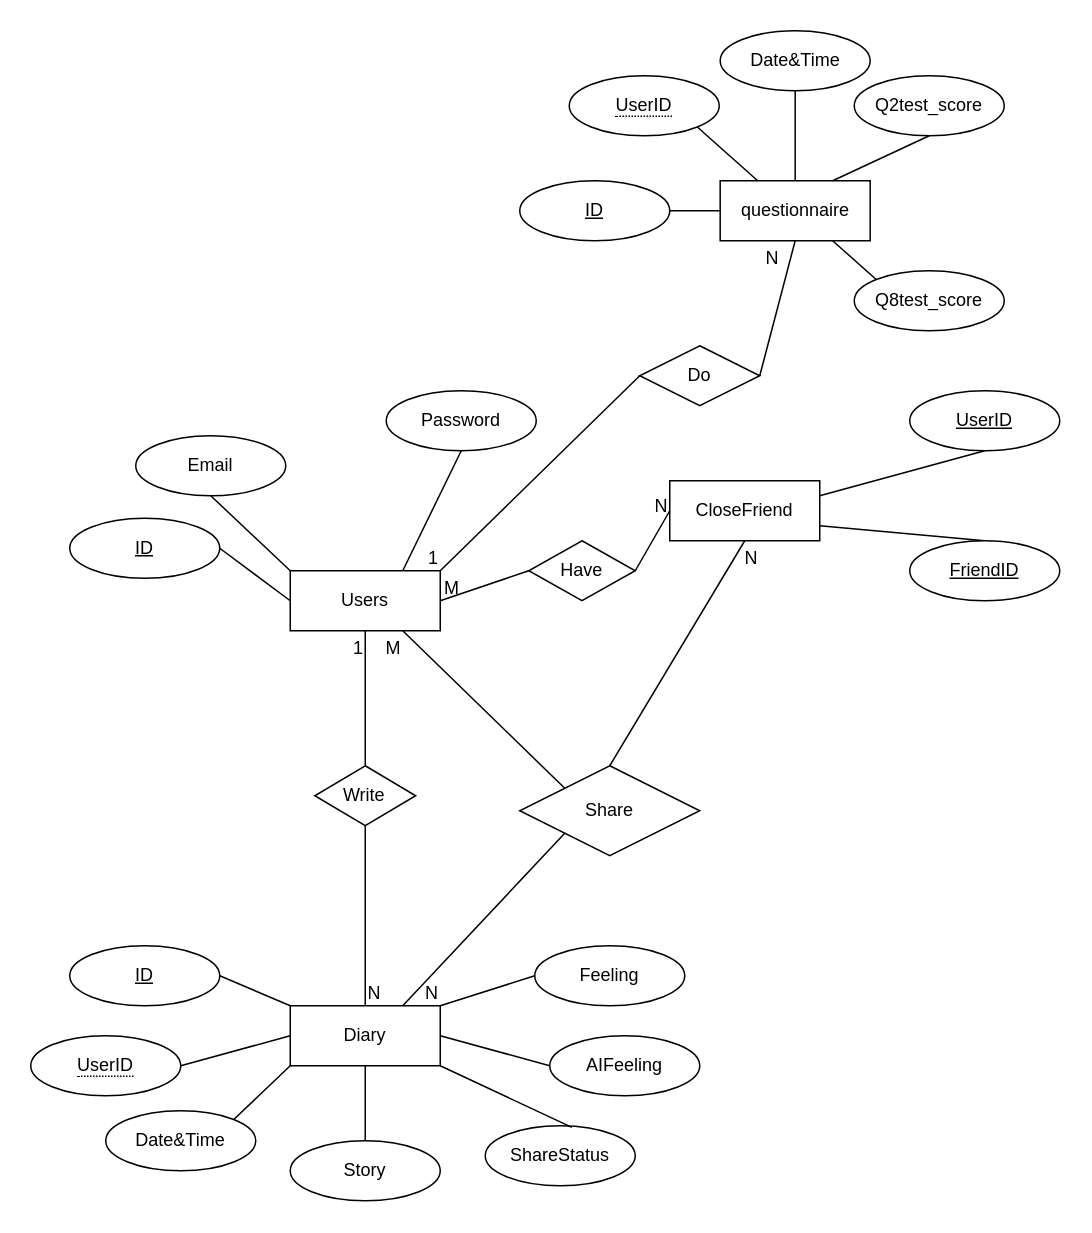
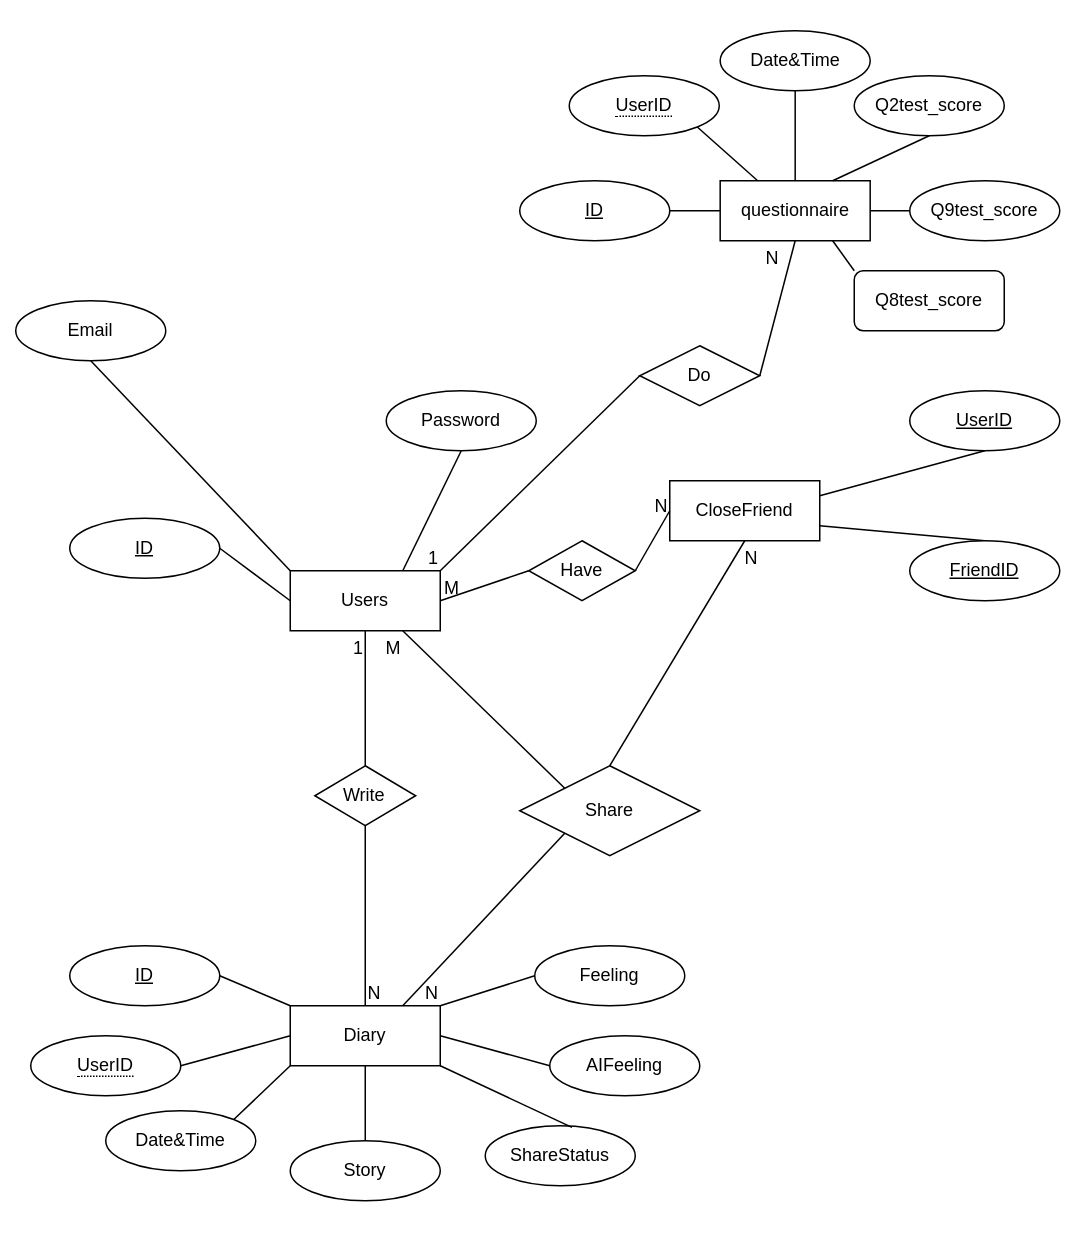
  <mxCell id="0" />
  <mxCell id="1" parent="0" />
  <mxCell id="2" value="ID" style="ellipse;whiteSpace=wrap;html=1;align=center;fontStyle=4;" parent="1" vertex="1"><mxGeometry x="46" y="345" width="100" height="40" as="geometry" /></mxCell>
  <mxCell id="3" value="Users" style="whiteSpace=wrap;html=1;align=center;" parent="1" vertex="1"><mxGeometry x="193" y="380" width="100" height="40" as="geometry" /></mxCell>
  <mxCell id="4" value="Password" style="ellipse;whiteSpace=wrap;html=1;align=center;" parent="1" vertex="1"><mxGeometry x="257" y="260" width="100" height="40" as="geometry" /></mxCell>
- <mxCell id="5" value="Email" style="ellipse;whiteSpace=wrap;html=1;align=center;" parent="1" vertex="1"><mxGeometry x="90" y="290" width="100" height="40" as="geometry" /></mxCell>
+ <mxCell id="5" value="Email" style="ellipse;whiteSpace=wrap;html=1;align=center;" parent="1" vertex="1"><mxGeometry x="10" y="200" width="100" height="40" as="geometry" /></mxCell>
  <mxCell id="6" value="Diary" style="whiteSpace=wrap;html=1;align=center;" parent="1" vertex="1"><mxGeometry x="193" y="670" width="100" height="40" as="geometry" /></mxCell>
  <mxCell id="7" value="Feeling" style="ellipse;whiteSpace=wrap;html=1;align=center;" parent="1" vertex="1"><mxGeometry x="356" y="630" width="100" height="40" as="geometry" /></mxCell>
  <mxCell id="8" value="ID" style="ellipse;whiteSpace=wrap;html=1;align=center;fontStyle=4;" parent="1" vertex="1"><mxGeometry x="46" y="630" width="100" height="40" as="geometry" /></mxCell>
  <mxCell id="9" value="Story" style="ellipse;whiteSpace=wrap;html=1;align=center;" parent="1" vertex="1"><mxGeometry x="193" y="760" width="100" height="40" as="geometry" /></mxCell>
  <mxCell id="10" value="ShareStatus" style="ellipse;whiteSpace=wrap;html=1;align=center;" parent="1" vertex="1"><mxGeometry x="323" y="750" width="100" height="40" as="geometry" /></mxCell>
  <mxCell id="11" value="CloseFriend" style="whiteSpace=wrap;html=1;align=center;" parent="1" vertex="1"><mxGeometry x="446" y="320" width="100" height="40" as="geometry" /></mxCell>
  <mxCell id="12" value="Write" style="shape=rhombus;perimeter=rhombusPerimeter;whiteSpace=wrap;html=1;align=center;" parent="1" vertex="1"><mxGeometry x="209.37" y="510" width="67.25" height="40" as="geometry" /></mxCell>
  <mxCell id="13" value="Have" style="shape=rhombus;perimeter=rhombusPerimeter;whiteSpace=wrap;html=1;align=center;" parent="1" vertex="1"><mxGeometry x="352" y="360" width="71" height="40" as="geometry" /></mxCell>
  <mxCell id="14" value="" style="endArrow=none;html=1;rounded=0;exitX=0.5;exitY=0;exitDx=0;exitDy=0;" parent="1" source="12" edge="1"><mxGeometry relative="1" as="geometry"><mxPoint x="242.63" y="530" as="sourcePoint" /><mxPoint x="243" y="420" as="targetPoint" /></mxGeometry></mxCell>
  <mxCell id="15" value="1" style="resizable=0;html=1;whiteSpace=wrap;align=right;verticalAlign=bottom;" parent="14" connectable="0" vertex="1"><mxGeometry x="1" relative="1" as="geometry"><mxPoint y="20" as="offset" /></mxGeometry></mxCell>
  <mxCell id="16" value="N" style="resizable=0;html=1;whiteSpace=wrap;align=left;verticalAlign=bottom;" parent="1" connectable="0" vertex="1"><mxGeometry x="243" y="670" as="geometry" /></mxCell>
  <mxCell id="17" value="" style="endArrow=none;html=1;rounded=0;exitX=0.5;exitY=1;exitDx=0;exitDy=0;entryX=1;entryY=0.25;entryDx=0;entryDy=0;" parent="1" source="37" target="11" edge="1"><mxGeometry relative="1" as="geometry"><mxPoint x="26" y="425" as="sourcePoint" /><mxPoint x="-134" y="375" as="targetPoint" /></mxGeometry></mxCell>
  <mxCell id="18" value="" style="endArrow=none;html=1;rounded=0;exitX=0.5;exitY=0;exitDx=0;exitDy=0;entryX=1;entryY=0.75;entryDx=0;entryDy=0;" parent="1" source="36" target="11" edge="1"><mxGeometry relative="1" as="geometry"><mxPoint x="-94" y="425" as="sourcePoint" /><mxPoint x="-34" y="385" as="targetPoint" /></mxGeometry></mxCell>
  <mxCell id="19" value="" style="endArrow=none;html=1;rounded=0;exitX=1;exitY=0.5;exitDx=0;exitDy=0;entryX=0;entryY=0;entryDx=0;entryDy=0;" parent="1" source="8" target="6" edge="1"><mxGeometry relative="1" as="geometry"><mxPoint x="76" y="550" as="sourcePoint" /><mxPoint x="6" y="500" as="targetPoint" /></mxGeometry></mxCell>
  <mxCell id="20" value="" style="endArrow=none;html=1;rounded=0;exitX=1;exitY=0;exitDx=0;exitDy=0;entryX=0;entryY=0.5;entryDx=0;entryDy=0;exitPerimeter=0;" parent="1" source="6" target="7" edge="1"><mxGeometry relative="1" as="geometry"><mxPoint x="143" y="700" as="sourcePoint" /><mxPoint x="203" y="700" as="targetPoint" /></mxGeometry></mxCell>
  <mxCell id="21" value="" style="endArrow=none;html=1;rounded=0;exitX=1;exitY=1;exitDx=0;exitDy=0;entryX=0.578;entryY=0.028;entryDx=0;entryDy=0;entryPerimeter=0;" parent="1" source="6" target="10" edge="1"><mxGeometry relative="1" as="geometry"><mxPoint x="303" y="700" as="sourcePoint" /><mxPoint x="367" y="700" as="targetPoint" /></mxGeometry></mxCell>
  <mxCell id="22" value="" style="endArrow=none;html=1;rounded=0;exitX=0;exitY=1;exitDx=0;exitDy=0;entryX=1;entryY=0;entryDx=0;entryDy=0;" parent="1" source="6" target="34" edge="1"><mxGeometry relative="1" as="geometry"><mxPoint x="303" y="720" as="sourcePoint" /><mxPoint x="120" y="750" as="targetPoint" /></mxGeometry></mxCell>
  <mxCell id="23" value="" style="endArrow=none;html=1;rounded=0;exitX=0.5;exitY=1;exitDx=0;exitDy=0;entryX=0.5;entryY=0;entryDx=0;entryDy=0;" parent="1" source="6" target="9" edge="1"><mxGeometry relative="1" as="geometry"><mxPoint x="303" y="720" as="sourcePoint" /><mxPoint x="391" y="761" as="targetPoint" /></mxGeometry></mxCell>
  <mxCell id="24" value="" style="endArrow=none;html=1;rounded=0;entryX=0;entryY=0.5;entryDx=0;entryDy=0;exitX=1;exitY=0.5;exitDx=0;exitDy=0;" parent="1" source="2" target="3" edge="1"><mxGeometry relative="1" as="geometry"><mxPoint x="6" y="200" as="sourcePoint" /><mxPoint x="63" y="200" as="targetPoint" /></mxGeometry></mxCell>
  <mxCell id="25" value="" style="endArrow=none;html=1;rounded=0;entryX=0;entryY=0;entryDx=0;entryDy=0;exitX=0.5;exitY=1;exitDx=0;exitDy=0;" parent="1" source="5" target="3" edge="1"><mxGeometry relative="1" as="geometry"><mxPoint x="143" y="410" as="sourcePoint" /><mxPoint x="203" y="410" as="targetPoint" /></mxGeometry></mxCell>
  <mxCell id="26" value="" style="endArrow=none;html=1;rounded=0;entryX=0.75;entryY=0;entryDx=0;entryDy=0;exitX=0.5;exitY=1;exitDx=0;exitDy=0;" parent="1" source="4" target="3" edge="1"><mxGeometry relative="1" as="geometry"><mxPoint x="140" y="380" as="sourcePoint" /><mxPoint x="213" y="400" as="targetPoint" /></mxGeometry></mxCell>
  <mxCell id="27" value="" style="endArrow=none;html=1;rounded=0;exitX=0.5;exitY=0;exitDx=0;exitDy=0;entryX=0.5;entryY=1;entryDx=0;entryDy=0;" parent="1" source="6" target="12" edge="1"><mxGeometry relative="1" as="geometry"><mxPoint x="253" y="520" as="sourcePoint" /><mxPoint x="246" y="570" as="targetPoint" /></mxGeometry></mxCell>
  <mxCell id="28" value="Share" style="shape=rhombus;perimeter=rhombusPerimeter;whiteSpace=wrap;html=1;align=center;" parent="1" vertex="1"><mxGeometry x="346" y="510" width="120" height="60" as="geometry" /></mxCell>
  <mxCell id="29" value="" style="endArrow=none;html=1;rounded=0;exitX=0;exitY=0;exitDx=0;exitDy=0;entryX=0.75;entryY=1;entryDx=0;entryDy=0;" parent="1" source="28" target="3" edge="1"><mxGeometry relative="1" as="geometry"><mxPoint x="253" y="520" as="sourcePoint" /><mxPoint x="253" y="430" as="targetPoint" /></mxGeometry></mxCell>
  <mxCell id="30" value="M" style="resizable=0;html=1;whiteSpace=wrap;align=right;verticalAlign=bottom;" parent="29" connectable="0" vertex="1"><mxGeometry x="1" relative="1" as="geometry"><mxPoint y="20" as="offset" /></mxGeometry></mxCell>
  <mxCell id="31" value="" style="endArrow=none;html=1;rounded=0;exitX=0;exitY=1;exitDx=0;exitDy=0;entryX=0.75;entryY=0;entryDx=0;entryDy=0;" parent="1" source="28" target="6" edge="1"><mxGeometry relative="1" as="geometry"><mxPoint x="386" y="535" as="sourcePoint" /><mxPoint x="278" y="430" as="targetPoint" /></mxGeometry></mxCell>
  <mxCell id="32" value="N" style="resizable=0;html=1;whiteSpace=wrap;align=right;verticalAlign=bottom;" parent="31" connectable="0" vertex="1"><mxGeometry x="1" relative="1" as="geometry"><mxPoint x="25" as="offset" /></mxGeometry></mxCell>
  <mxCell id="33" value="" style="endArrow=none;html=1;rounded=0;exitX=1;exitY=0.5;exitDx=0;exitDy=0;entryX=0;entryY=0.5;entryDx=0;entryDy=0;" parent="1" target="6" edge="1"><mxGeometry relative="1" as="geometry"><mxPoint x="120" y="710" as="sourcePoint" /><mxPoint x="203" y="700" as="targetPoint" /></mxGeometry></mxCell>
  <mxCell id="34" value="Date&amp;amp;Time" style="ellipse;whiteSpace=wrap;html=1;align=center;" parent="1" vertex="1"><mxGeometry x="70" y="740" width="100" height="40" as="geometry" /></mxCell>
  <mxCell id="35" value="" style="endArrow=none;html=1;rounded=0;exitX=1;exitY=0.5;exitDx=0;exitDy=0;entryX=0;entryY=0.5;entryDx=0;entryDy=0;" parent="1" source="6" target="39" edge="1"><mxGeometry relative="1" as="geometry"><mxPoint x="303" y="680" as="sourcePoint" /><mxPoint x="366" y="710" as="targetPoint" /></mxGeometry></mxCell>
  <mxCell id="36" value="FriendID" style="ellipse;whiteSpace=wrap;html=1;align=center;fontStyle=4;" parent="1" vertex="1"><mxGeometry x="606" y="360" width="100" height="40" as="geometry" /></mxCell>
  <mxCell id="37" value="UserID" style="ellipse;whiteSpace=wrap;html=1;align=center;fontStyle=4;" parent="1" vertex="1"><mxGeometry x="606" y="260" width="100" height="40" as="geometry" /></mxCell>
  <mxCell id="38" value="&lt;span style=&quot;border-bottom: 1px dotted&quot;&gt;UserID&lt;/span&gt;" style="ellipse;whiteSpace=wrap;html=1;align=center;" parent="1" vertex="1"><mxGeometry x="20" y="690" width="100" height="40" as="geometry" /></mxCell>
  <mxCell id="39" value="AIFeeling" style="ellipse;whiteSpace=wrap;html=1;align=center;" parent="1" vertex="1"><mxGeometry x="366" y="690" width="100" height="40" as="geometry" /></mxCell>
  <mxCell id="40" value="Do" style="shape=rhombus;perimeter=rhombusPerimeter;whiteSpace=wrap;html=1;align=center;" parent="1" vertex="1"><mxGeometry x="426" y="230" width="80" height="40" as="geometry" /></mxCell>
  <mxCell id="41" value="" style="endArrow=none;html=1;rounded=0;entryX=1;entryY=0;entryDx=0;entryDy=0;exitX=0;exitY=0.5;exitDx=0;exitDy=0;" parent="1" source="40" target="3" edge="1"><mxGeometry relative="1" as="geometry"><mxPoint x="106" y="390" as="sourcePoint" /><mxPoint x="266" y="390" as="targetPoint" /></mxGeometry></mxCell>
  <mxCell id="42" value="1" style="resizable=0;html=1;whiteSpace=wrap;align=right;verticalAlign=bottom;" parent="41" connectable="0" vertex="1"><mxGeometry x="1" relative="1" as="geometry" /></mxCell>
  <mxCell id="43" value="questionnaire" style="whiteSpace=wrap;html=1;align=center;" parent="1" vertex="1"><mxGeometry x="479.62" y="120" width="100" height="40" as="geometry" /></mxCell>
  <mxCell id="44" value="" style="endArrow=none;html=1;rounded=0;exitX=1;exitY=0.5;exitDx=0;exitDy=0;entryX=0.5;entryY=1;entryDx=0;entryDy=0;" parent="1" source="40" target="43" edge="1"><mxGeometry relative="1" as="geometry"><mxPoint x="423" y="345" as="sourcePoint" /><mxPoint x="583" y="345" as="targetPoint" /></mxGeometry></mxCell>
  <mxCell id="45" value="N" style="resizable=0;html=1;whiteSpace=wrap;align=right;verticalAlign=bottom;" parent="44" connectable="0" vertex="1"><mxGeometry x="1" relative="1" as="geometry"><mxPoint x="-10" y="20" as="offset" /></mxGeometry></mxCell>
  <mxCell id="46" value="Date&amp;amp;Time" style="ellipse;whiteSpace=wrap;html=1;align=center;" parent="1" vertex="1"><mxGeometry x="479.62" width="100" height="40" as="geometry" y="20" /></mxCell>
  <mxCell id="47" value="&lt;span data-teams=&quot;true&quot;&gt;Q2test_score&lt;/span&gt;" style="ellipse;whiteSpace=wrap;html=1;align=center;" parent="1" vertex="1"><mxGeometry x="569" y="50" width="100" height="40" as="geometry" /></mxCell>
  <mxCell id="48" value="" style="endArrow=none;html=1;rounded=0;exitX=1;exitY=0.5;exitDx=0;exitDy=0;entryX=0;entryY=0.5;entryDx=0;entryDy=0;" parent="1" source="57" target="43" edge="1"><mxGeometry relative="1" as="geometry"><mxPoint x="446" y="140" as="sourcePoint" /><mxPoint x="369" y="210" as="targetPoint" /></mxGeometry></mxCell>
  <mxCell id="49" value="" style="endArrow=none;html=1;rounded=0;exitX=1;exitY=1;exitDx=0;exitDy=0;entryX=0.25;entryY=0;entryDx=0;entryDy=0;" parent="1" source="56" target="43" edge="1"><mxGeometry relative="1" as="geometry"><mxPoint x="456" y="150" as="sourcePoint" /><mxPoint x="490" y="150" as="targetPoint" /></mxGeometry></mxCell>
  <mxCell id="50" value="" style="endArrow=none;html=1;rounded=0;exitX=0.5;exitY=1;exitDx=0;exitDy=0;entryX=0.75;entryY=0;entryDx=0;entryDy=0;" parent="1" source="47" target="43" edge="1"><mxGeometry relative="1" as="geometry"><mxPoint x="459" y="100" as="sourcePoint" /><mxPoint x="515" y="130" as="targetPoint" /></mxGeometry></mxCell>
- <mxCell id="52" value="&lt;span data-teams=&quot;true&quot;&gt;Q8test_score&lt;/span&gt;" style="ellipse;whiteSpace=wrap;html=1;align=center;" parent="1" vertex="1"><mxGeometry x="569" y="180" width="100" height="40" as="geometry" /></mxCell>
+ <mxCell id="51" value="&lt;span data-teams=&quot;true&quot;&gt;Q9test_score&lt;/span&gt;" style="ellipse;whiteSpace=wrap;html=1;align=center;" parent="1" vertex="1"><mxGeometry x="606" y="120" width="100" height="40" as="geometry" /></mxCell>
+ <mxCell id="52" value="&lt;span data-teams=&quot;true&quot;&gt;Q8test_score&lt;/span&gt;" style="whiteSpace=wrap;html=1;align=center;rounded=1;" parent="1" vertex="1"><mxGeometry x="569" y="180" width="100" height="40" as="geometry" /></mxCell>
+ <mxCell id="53" value="" style="endArrow=none;html=1;rounded=0;exitX=0;exitY=0.5;exitDx=0;exitDy=0;entryX=1;entryY=0.5;entryDx=0;entryDy=0;" parent="1" source="51" target="43" edge="1"><mxGeometry relative="1" as="geometry"><mxPoint x="619" y="100" as="sourcePoint" /><mxPoint x="565" y="130" as="targetPoint" /></mxGeometry></mxCell>
  <mxCell id="54" value="" style="endArrow=none;html=1;rounded=0;exitX=0;exitY=0;exitDx=0;exitDy=0;entryX=0.75;entryY=1;entryDx=0;entryDy=0;" parent="1" source="52" target="43" edge="1"><mxGeometry relative="1" as="geometry"><mxPoint x="513" y="230" as="sourcePoint" /><mxPoint x="487" y="230" as="targetPoint" /></mxGeometry></mxCell>
  <mxCell id="55" value="" style="endArrow=none;html=1;rounded=0;exitX=0.5;exitY=1;exitDx=0;exitDy=0;entryX=0.5;entryY=0;entryDx=0;entryDy=0;" parent="1" source="46" target="43" edge="1"><mxGeometry relative="1" as="geometry"><mxPoint x="629" y="100" as="sourcePoint" /><mxPoint x="565" y="130" as="targetPoint" /></mxGeometry></mxCell>
  <mxCell id="56" value="&lt;span style=&quot;border-bottom: 1px dotted&quot;&gt;UserID&lt;/span&gt;" style="ellipse;whiteSpace=wrap;html=1;align=center;" parent="1" vertex="1"><mxGeometry x="379" y="50" width="100" height="40" as="geometry" /></mxCell>
  <mxCell id="57" value="ID" style="ellipse;whiteSpace=wrap;html=1;align=center;fontStyle=4;" parent="1" vertex="1"><mxGeometry x="346" y="120" width="100" height="40" as="geometry" /></mxCell>
  <mxCell id="58" value="" style="endArrow=none;html=1;rounded=0;exitX=1;exitY=0.5;exitDx=0;exitDy=0;entryX=0;entryY=0.5;entryDx=0;entryDy=0;" parent="1" source="13" target="11" edge="1"><mxGeometry relative="1" as="geometry"><mxPoint x="666" y="370" as="sourcePoint" /><mxPoint x="606" y="350" as="targetPoint" /></mxGeometry></mxCell>
  <mxCell id="59" value="" style="endArrow=none;html=1;rounded=0;exitX=1;exitY=0.5;exitDx=0;exitDy=0;entryX=0;entryY=0.5;entryDx=0;entryDy=0;" parent="1" source="3" target="13" edge="1"><mxGeometry relative="1" as="geometry"><mxPoint x="419" y="390" as="sourcePoint" /><mxPoint x="506" y="340" as="targetPoint" /></mxGeometry></mxCell>
  <mxCell id="60" value="" style="endArrow=none;html=1;rounded=0;exitX=0.5;exitY=0;exitDx=0;exitDy=0;entryX=0.5;entryY=1;entryDx=0;entryDy=0;" parent="1" source="28" target="11" edge="1"><mxGeometry relative="1" as="geometry"><mxPoint x="429" y="400" as="sourcePoint" /><mxPoint x="516" y="350" as="targetPoint" /></mxGeometry></mxCell>
  <mxCell id="61" value="N" style="resizable=0;html=1;whiteSpace=wrap;align=right;verticalAlign=bottom;" parent="1" connectable="0" vertex="1"><mxGeometry x="505.997" y="380.003" as="geometry" /></mxCell>
  <mxCell id="62" value="N" style="resizable=0;html=1;whiteSpace=wrap;align=right;verticalAlign=bottom;" parent="1" connectable="0" vertex="1"><mxGeometry x="445.997" y="345.003" as="geometry" /></mxCell>
  <mxCell id="63" value="M" style="resizable=0;html=1;whiteSpace=wrap;align=right;verticalAlign=bottom;" parent="1" connectable="0" vertex="1"><mxGeometry x="307.003" y="399.997" as="geometry" /></mxCell>
